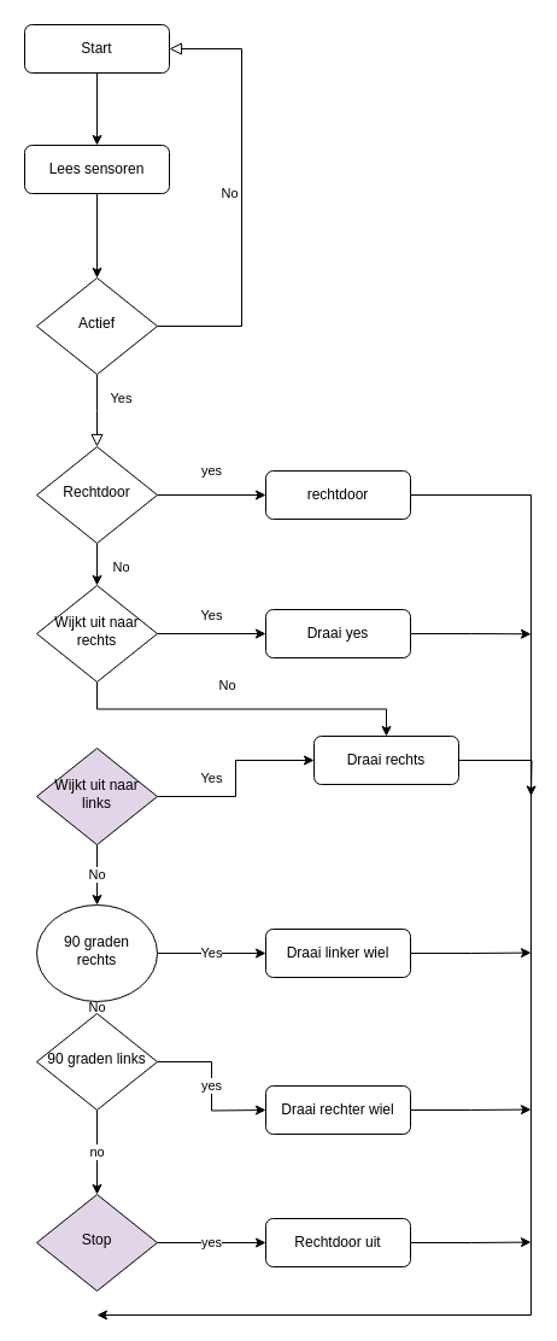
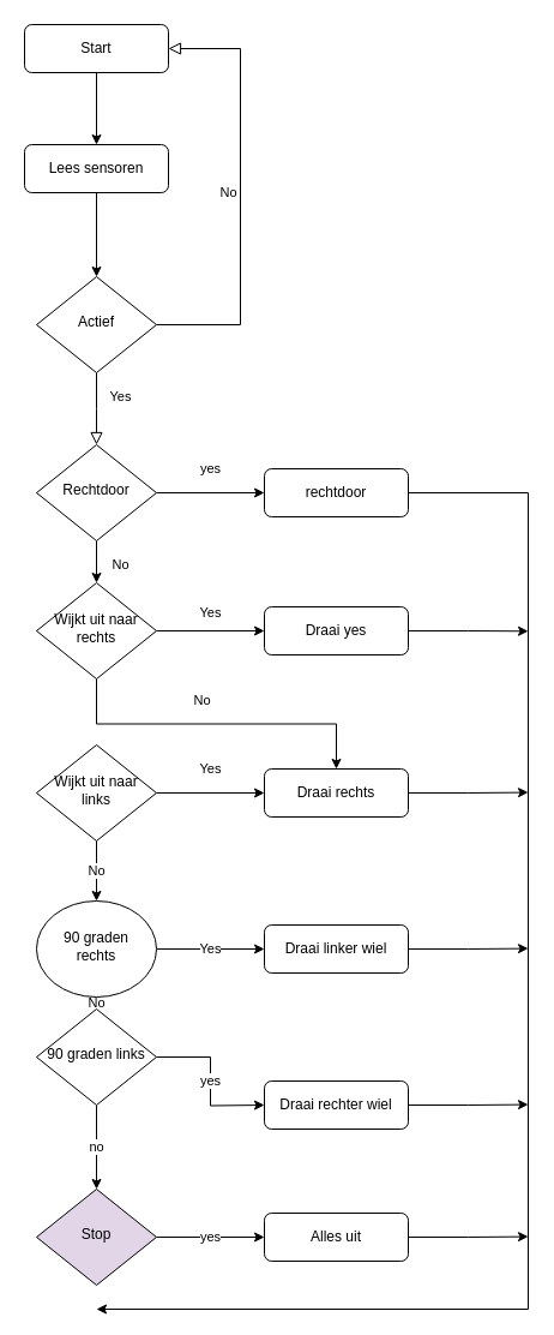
  <mxCell id="0" />
  <mxCell id="1" parent="0" />
  <mxCell id="2" style="edgeStyle=orthogonalEdgeStyle;rounded=0;orthogonalLoop=1;jettySize=auto;html=1;exitX=0.5;exitY=1;exitDx=0;exitDy=0;" edge="1" parent="1" source="3" target="11"><mxGeometry relative="1" as="geometry" /></mxCell>
  <mxCell id="3" value="Start" style="rounded=1;whiteSpace=wrap;html=1;fontSize=12;glass=0;strokeWidth=1;shadow=0;" parent="1" vertex="1"><mxGeometry x="20" y="20" width="120" height="40" as="geometry" /></mxCell>
  <mxCell id="4" value="Yes" style="rounded=0;html=1;jettySize=auto;orthogonalLoop=1;fontSize=11;endArrow=block;endFill=0;endSize=8;strokeWidth=1;shadow=0;labelBackgroundColor=none;edgeStyle=orthogonalEdgeStyle;" parent="1" source="6" edge="1"><mxGeometry x="-0.333" y="20" relative="1" as="geometry"><mxPoint as="offset" /><mxPoint x="80" y="370" as="targetPoint" /></mxGeometry></mxCell>
  <mxCell id="5" value="No" style="edgeStyle=orthogonalEdgeStyle;rounded=0;html=1;jettySize=auto;orthogonalLoop=1;fontSize=11;endArrow=block;endFill=0;endSize=8;strokeWidth=1;shadow=0;labelBackgroundColor=none;entryX=1;entryY=0.5;entryDx=0;entryDy=0;" parent="1" source="6" target="3" edge="1"><mxGeometry y="10" relative="1" as="geometry"><mxPoint as="offset" /><mxPoint x="220" y="280" as="targetPoint" /><Array as="points"><mxPoint x="200" y="270" /><mxPoint x="200" y="40" /></Array></mxGeometry></mxCell>
  <mxCell id="6" value="Actief" style="rhombus;whiteSpace=wrap;html=1;shadow=0;fontFamily=Helvetica;fontSize=12;align=center;strokeWidth=1;spacing=6;spacingTop=-4;" parent="1" vertex="1"><mxGeometry x="30" y="230" width="100" height="80" as="geometry" /></mxCell>
  <mxCell id="7" value="yes" style="edgeStyle=orthogonalEdgeStyle;rounded=0;orthogonalLoop=1;jettySize=auto;html=1;exitX=1;exitY=0.5;exitDx=0;exitDy=0;entryX=0;entryY=0.5;entryDx=0;entryDy=0;" edge="1" parent="1" source="9" target="13"><mxGeometry y="20" relative="1" as="geometry"><mxPoint as="offset" /></mxGeometry></mxCell>
  <mxCell id="8" value="No" style="edgeStyle=orthogonalEdgeStyle;rounded=0;orthogonalLoop=1;jettySize=auto;html=1;exitX=0.5;exitY=1;exitDx=0;exitDy=0;entryX=0.5;entryY=0;entryDx=0;entryDy=0;" edge="1" parent="1" source="9" target="16"><mxGeometry x="0.143" y="20" relative="1" as="geometry"><mxPoint x="80" y="480" as="targetPoint" /><mxPoint as="offset" /></mxGeometry></mxCell>
  <mxCell id="9" value="Rechtdoor" style="rhombus;whiteSpace=wrap;html=1;shadow=0;fontFamily=Helvetica;fontSize=12;align=center;strokeWidth=1;spacing=6;spacingTop=-4;" vertex="1" parent="1"><mxGeometry x="30" y="370" width="100" height="80" as="geometry" /></mxCell>
  <mxCell id="10" style="edgeStyle=orthogonalEdgeStyle;rounded=0;orthogonalLoop=1;jettySize=auto;html=1;exitX=0.5;exitY=1;exitDx=0;exitDy=0;entryX=0.5;entryY=0;entryDx=0;entryDy=0;" edge="1" parent="1" source="11" target="6"><mxGeometry relative="1" as="geometry" /></mxCell>
  <mxCell id="11" value="Lees sensoren" style="rounded=1;whiteSpace=wrap;html=1;fontSize=12;glass=0;strokeWidth=1;shadow=0;" vertex="1" parent="1"><mxGeometry x="20" y="120" width="120" height="40" as="geometry" /></mxCell>
  <mxCell id="12" style="edgeStyle=orthogonalEdgeStyle;rounded=0;orthogonalLoop=1;jettySize=auto;html=1;exitX=1;exitY=0.5;exitDx=0;exitDy=0;" edge="1" parent="1" source="13"><mxGeometry relative="1" as="geometry"><mxPoint x="80" y="1090" as="targetPoint" /><Array as="points"><mxPoint x="440" y="410" /><mxPoint x="440" y="1090" /></Array></mxGeometry></mxCell>
  <mxCell id="13" value="rechtdoor" style="rounded=1;whiteSpace=wrap;html=1;fontSize=12;glass=0;strokeWidth=1;shadow=0;" vertex="1" parent="1"><mxGeometry x="220" y="390" width="120" height="40" as="geometry" /></mxCell>
  <mxCell id="14" value="No" style="edgeStyle=orthogonalEdgeStyle;rounded=0;orthogonalLoop=1;jettySize=auto;html=1;exitX=0.5;exitY=1;exitDx=0;exitDy=0;" edge="1" parent="1" source="16" target="23"><mxGeometry x="-0.091" y="20" relative="1" as="geometry"><mxPoint as="offset" /></mxGeometry></mxCell>
  <mxCell id="15" value="Yes" style="edgeStyle=orthogonalEdgeStyle;rounded=0;orthogonalLoop=1;jettySize=auto;html=1;exitX=1;exitY=0.5;exitDx=0;exitDy=0;entryX=0;entryY=0.5;entryDx=0;entryDy=0;" edge="1" parent="1" source="16" target="21"><mxGeometry y="15" relative="1" as="geometry"><mxPoint as="offset" /></mxGeometry></mxCell>
  <mxCell id="16" value="Wijkt uit naar rechts" style="rhombus;whiteSpace=wrap;html=1;shadow=0;fontFamily=Helvetica;fontSize=12;align=center;strokeWidth=1;spacing=6;spacingTop=-4;" vertex="1" parent="1"><mxGeometry x="30" y="485" width="100" height="80" as="geometry" /></mxCell>
  <mxCell id="17" value="Yes" style="edgeStyle=orthogonalEdgeStyle;rounded=0;orthogonalLoop=1;jettySize=auto;html=1;exitX=1;exitY=0.5;exitDx=0;exitDy=0;entryX=0;entryY=0.5;entryDx=0;entryDy=0;" edge="1" parent="1" source="19" target="23"><mxGeometry y="20" relative="1" as="geometry"><mxPoint as="offset" /></mxGeometry></mxCell>
  <mxCell id="18" value="No" style="edgeStyle=orthogonalEdgeStyle;rounded=0;orthogonalLoop=1;jettySize=auto;html=1;exitX=0.5;exitY=1;exitDx=0;exitDy=0;entryX=0.5;entryY=0;entryDx=0;entryDy=0;" edge="1" parent="1" source="19" target="26"><mxGeometry relative="1" as="geometry" /></mxCell>
- <mxCell id="19" value="Wijkt uit naar links" style="rhombus;whiteSpace=wrap;html=1;shadow=0;fontFamily=Helvetica;fontSize=12;align=center;strokeWidth=1;spacing=6;spacingTop=-4;fillColor=#e1d5e7;" vertex="1" parent="1"><mxGeometry x="30" y="620" width="100" height="80" as="geometry" /></mxCell>
+ <mxCell id="19" value="Wijkt uit naar links" style="rhombus;whiteSpace=wrap;html=1;shadow=0;fontFamily=Helvetica;fontSize=12;align=center;strokeWidth=1;spacing=6;spacingTop=-4;" vertex="1" parent="1"><mxGeometry x="30" y="620" width="100" height="80" as="geometry" /></mxCell>
  <mxCell id="20" style="edgeStyle=orthogonalEdgeStyle;rounded=0;orthogonalLoop=1;jettySize=auto;html=1;exitX=1;exitY=0.5;exitDx=0;exitDy=0;" edge="1" parent="1" source="21"><mxGeometry relative="1" as="geometry"><mxPoint x="440" y="525.286" as="targetPoint" /></mxGeometry></mxCell>
  <mxCell id="21" value="Draai yes" style="rounded=1;whiteSpace=wrap;html=1;fontSize=12;glass=0;strokeWidth=1;shadow=0;" vertex="1" parent="1"><mxGeometry x="220" y="505" width="120" height="40" as="geometry" /></mxCell>
  <mxCell id="22" style="edgeStyle=orthogonalEdgeStyle;rounded=0;orthogonalLoop=1;jettySize=auto;html=1;exitX=1;exitY=0.5;exitDx=0;exitDy=0;" edge="1" parent="1" source="23"><mxGeometry relative="1" as="geometry"><mxPoint x="440" y="659.571" as="targetPoint" /></mxGeometry></mxCell>
- <mxCell id="23" value="Draai rechts" style="rounded=1;whiteSpace=wrap;html=1;fontSize=12;glass=0;strokeWidth=1;shadow=0;" vertex="1" parent="1"><mxGeometry x="260" y="610" width="120" height="40" as="geometry" /></mxCell>
+ <mxCell id="23" value="Draai rechts" style="rounded=1;whiteSpace=wrap;html=1;fontSize=12;glass=0;strokeWidth=1;shadow=0;" vertex="1" parent="1"><mxGeometry x="220" y="640" width="120" height="40" as="geometry" /></mxCell>
  <mxCell id="24" value="Yes" style="edgeStyle=orthogonalEdgeStyle;rounded=0;orthogonalLoop=1;jettySize=auto;html=1;exitX=1;exitY=0.5;exitDx=0;exitDy=0;" edge="1" parent="1" source="26"><mxGeometry relative="1" as="geometry"><mxPoint x="220" y="790" as="targetPoint" /></mxGeometry></mxCell>
  <mxCell id="25" value="No" style="edgeStyle=orthogonalEdgeStyle;rounded=0;orthogonalLoop=1;jettySize=auto;html=1;exitX=0.5;exitY=1;exitDx=0;exitDy=0;entryX=0.5;entryY=0;entryDx=0;entryDy=0;" edge="1" parent="1" source="26" target="29"><mxGeometry relative="1" as="geometry" /></mxCell>
  <mxCell id="26" value="90 graden rechts" style="ellipse;whiteSpace=wrap;html=1;shadow=0;fontFamily=Helvetica;fontSize=12;align=center;strokeWidth=1;spacing=6;spacingTop=-4;" vertex="1" parent="1"><mxGeometry x="30" y="750" width="100" height="80" as="geometry" /></mxCell>
  <mxCell id="27" value="yes" style="edgeStyle=orthogonalEdgeStyle;rounded=0;orthogonalLoop=1;jettySize=auto;html=1;exitX=1;exitY=0.5;exitDx=0;exitDy=0;" edge="1" parent="1" source="29"><mxGeometry relative="1" as="geometry"><mxPoint x="220" y="920" as="targetPoint" /></mxGeometry></mxCell>
  <mxCell id="28" value="no" style="edgeStyle=orthogonalEdgeStyle;rounded=0;orthogonalLoop=1;jettySize=auto;html=1;exitX=0.5;exitY=1;exitDx=0;exitDy=0;entryX=0.5;entryY=0;entryDx=0;entryDy=0;" edge="1" parent="1" source="29" target="31"><mxGeometry relative="1" as="geometry" /></mxCell>
  <mxCell id="29" value="90 graden links" style="rhombus;whiteSpace=wrap;html=1;shadow=0;fontFamily=Helvetica;fontSize=12;align=center;strokeWidth=1;spacing=6;spacingTop=-4;" vertex="1" parent="1"><mxGeometry x="30" y="840" width="100" height="80" as="geometry" /></mxCell>
  <mxCell id="30" value="yes" style="edgeStyle=orthogonalEdgeStyle;rounded=0;orthogonalLoop=1;jettySize=auto;html=1;exitX=1;exitY=0.5;exitDx=0;exitDy=0;entryX=0;entryY=0.5;entryDx=0;entryDy=0;" edge="1" parent="1" source="31" target="37"><mxGeometry relative="1" as="geometry" /></mxCell>
  <mxCell id="31" value="Stop" style="rhombus;whiteSpace=wrap;html=1;shadow=0;fontFamily=Helvetica;fontSize=12;align=center;strokeWidth=1;spacing=6;spacingTop=-4;fillColor=#e1d5e7;" vertex="1" parent="1"><mxGeometry x="30" y="990" width="100" height="80" as="geometry" /></mxCell>
  <mxCell id="32" style="edgeStyle=orthogonalEdgeStyle;rounded=0;orthogonalLoop=1;jettySize=auto;html=1;exitX=1;exitY=0.5;exitDx=0;exitDy=0;" edge="1" parent="1" source="33"><mxGeometry relative="1" as="geometry"><mxPoint x="440" y="789.571" as="targetPoint" /></mxGeometry></mxCell>
  <mxCell id="33" value="Draai linker wiel" style="rounded=1;whiteSpace=wrap;html=1;fontSize=12;glass=0;strokeWidth=1;shadow=0;" vertex="1" parent="1"><mxGeometry x="220" y="770" width="120" height="40" as="geometry" /></mxCell>
  <mxCell id="34" style="edgeStyle=orthogonalEdgeStyle;rounded=0;orthogonalLoop=1;jettySize=auto;html=1;exitX=1;exitY=0.5;exitDx=0;exitDy=0;" edge="1" parent="1" source="35"><mxGeometry relative="1" as="geometry"><mxPoint x="440" y="919.571" as="targetPoint" /></mxGeometry></mxCell>
  <mxCell id="35" value="Draai rechter wiel" style="rounded=1;whiteSpace=wrap;html=1;fontSize=12;glass=0;strokeWidth=1;shadow=0;" vertex="1" parent="1"><mxGeometry x="220" y="900" width="120" height="40" as="geometry" /></mxCell>
  <mxCell id="36" style="edgeStyle=orthogonalEdgeStyle;rounded=0;orthogonalLoop=1;jettySize=auto;html=1;exitX=1;exitY=0.5;exitDx=0;exitDy=0;" edge="1" parent="1" source="37"><mxGeometry relative="1" as="geometry"><mxPoint x="440" y="1029.571" as="targetPoint" /></mxGeometry></mxCell>
- <mxCell id="37" value="Rechtdoor uit" style="rounded=1;whiteSpace=wrap;html=1;fontSize=12;glass=0;strokeWidth=1;shadow=0;" vertex="1" parent="1"><mxGeometry x="220" y="1010" width="120" height="40" as="geometry" /></mxCell>
+ <mxCell id="37" value="Alles uit" style="rounded=1;whiteSpace=wrap;html=1;fontSize=12;glass=0;strokeWidth=1;shadow=0;" vertex="1" parent="1"><mxGeometry x="220" y="1010" width="120" height="40" as="geometry" /></mxCell>
